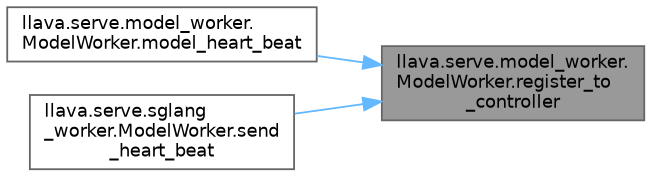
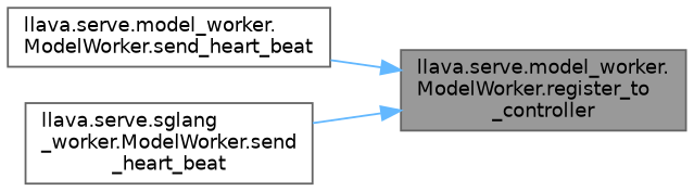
  digraph {
    rankdir=RL
    fontname="DejaVu Sans"
    node [color=grey40 fillcolor=white fontname="DejaVu Sans" fontsize=10 shape=box style=filled]
    edge [color=steelblue1 dir=back fontname="DejaVu Sans" fontsize=10 labelfontname=Helvetica labelfontsize=10 style=solid]
    n1 [color=gray40 fillcolor=grey60 fontcolor=black height=0.2 label="llava.serve.model_worker.\lModelWorker.register_to\l_controller" width=0.4]
-   n2 [height=0.2 label="llava.serve.model_worker.\lModelWorker.model_heart_beat" width=0.4]
+   n2 [height=0.2 label="llava.serve.model_worker.\lModelWorker.send_heart_beat" width=0.4]
    n3 [height=0.2 label="llava.serve.sglang\l_worker.ModelWorker.send\l_heart_beat" width=0.4]
    n1 -> n2
    n1 -> n3
  }
